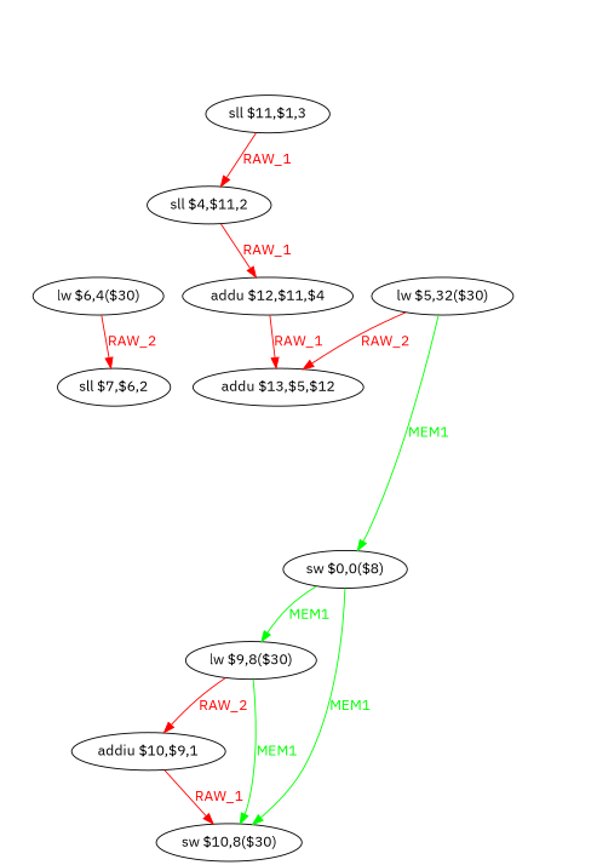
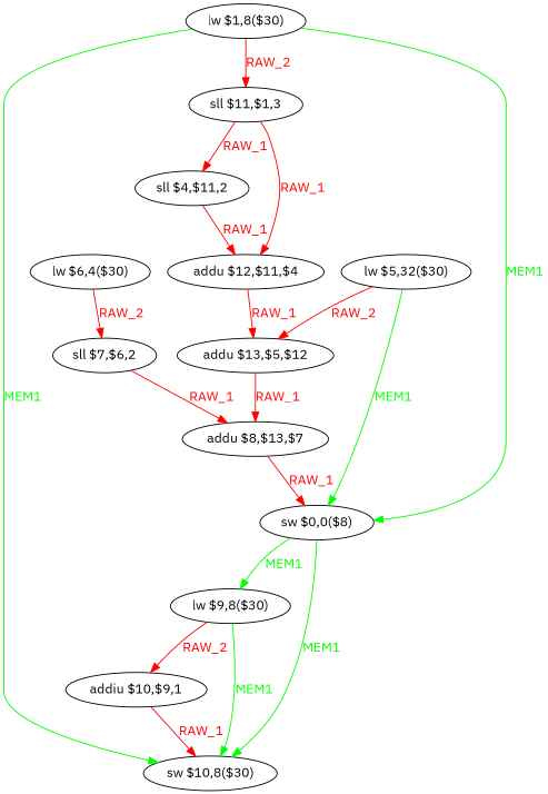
  digraph {
    fontname="IBM Plex Sans"
    node [fontname="IBM Plex Sans" shape=ellipse]
    edge [color=red fontcolor=red fontname="IBM Plex Sans"]
+   n1 [label="lw $1,8($30)"]
    n2 [label="sll $11,$1,3"]
    n3 [label="sw $0,0($8)"]
    n4 [label="sw $10,8($30)"]
    n5 [label="sll $4,$11,2"]
    n6 [label="addu $12,$11,$4"]
    n7 [label="lw $9,8($30)"]
    n8 [label="addu $13,$5,$12"]
    n9 [label="addiu $10,$9,1"]
+   n10 [label="addu $8,$13,$7"]
    n11 [label="lw $5,32($30)"]
    n12 [label="lw $6,4($30)"]
    n13 [label="sll $7,$6,2"]
+   n1 -> n2 [label=RAW_2]
+   n1 -> n3 [color=green fontcolor=green label=MEM1]
+   n1 -> n4 [color=green fontcolor=green label=MEM1]
    n2 -> n5 [label=RAW_1]
+   n2 -> n6 [label=RAW_1]
    n3 -> n4 [color=green fontcolor=green label=MEM1]
    n3 -> n7 [color=green fontcolor=green label=MEM1]
    n5 -> n6 [label=RAW_1]
    n6 -> n8 [label=RAW_1]
    n7 -> n4 [color=green fontcolor=green label=MEM1]
    n7 -> n9 [label=RAW_2]
+   n8 -> n10 [label=RAW_1]
    n9 -> n4 [label=RAW_1]
+   n10 -> n3 [label=RAW_1]
    n11 -> n3 [color=green fontcolor=green label=MEM1]
    n11 -> n8 [label=RAW_2]
    n12 -> n13 [label=RAW_2]
+   n13 -> n10 [label=RAW_1]
  }
